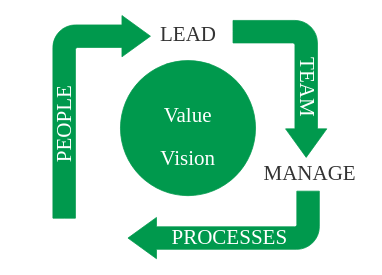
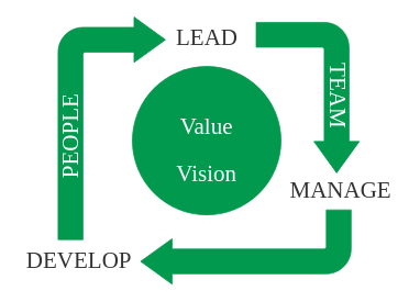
  <mxCell id="0" />
  <mxCell id="1" parent="0" />
  <mxCell id="2" value="&lt;h2 style=&quot;font-size: 28px;&quot;&gt;&lt;font style=&quot;font-size: 28px; font-weight: normal;&quot; face=&quot;Verdana&quot;&gt;Value&lt;/font&gt;&lt;/h2&gt;&lt;div style=&quot;font-size: 28px;&quot;&gt;&lt;font style=&quot;font-size: 28px;&quot; face=&quot;Verdana&quot;&gt;Vision&lt;/font&gt;&lt;/div&gt;" style="ellipse;whiteSpace=wrap;html=1;aspect=fixed;fillColor=#00994D;fontColor=#FFFFFF;strokeColor=#00994D;" vertex="1" parent="1"><mxGeometry x="160" y="80" width="180" height="180" as="geometry" /></mxCell>
  <mxCell id="3" value="" style="html=1;shadow=0;dashed=0;align=center;verticalAlign=middle;shape=mxgraph.arrows2.bendArrow;dy=15;dx=38;notch=0;arrowHead=55;rounded=1;fontFamily=Verdana;fontSize=19;fontColor=#FFFFFF;strokeColor=#00994D;fillColor=#00994D;" vertex="1" parent="1"><mxGeometry x="70" y="20" width="130" height="270" as="geometry" /></mxCell>
+ <mxCell id="4" value="&lt;font style=&quot;font-size: 28px;&quot; color=&quot;#333333&quot;&gt;DEVELOP&lt;/font&gt;" style="text;html=1;align=center;verticalAlign=middle;resizable=0;points=[];autosize=1;strokeColor=none;fillColor=none;fontSize=19;fontFamily=Verdana;fontColor=#FFFFFF;" vertex="1" parent="1"><mxGeometry x="20" y="290" width="150" height="50" as="geometry" /></mxCell>
  <mxCell id="5" value="&lt;font style=&quot;font-size: 28px;&quot; color=&quot;#333333&quot;&gt;LEAD&lt;/font&gt;" style="text;html=1;align=center;verticalAlign=middle;resizable=0;points=[];autosize=1;strokeColor=none;fillColor=none;fontSize=19;fontFamily=Verdana;fontColor=#FFFFFF;" vertex="1" parent="1"><mxGeometry x="200" y="20" width="100" height="50" as="geometry" /></mxCell>
  <mxCell id="6" value="" style="html=1;shadow=0;dashed=0;align=center;verticalAlign=middle;shape=mxgraph.arrows2.bendArrow;dy=15;dx=38;notch=0;arrowHead=55;rounded=1;fontFamily=Verdana;fontSize=19;fontColor=#FFFFFF;strokeColor=#00994D;fillColor=#00994D;rotation=90;" vertex="1" parent="1"><mxGeometry x="281.25" y="55.25" width="182.5" height="125" as="geometry" /></mxCell>
  <mxCell id="7" value="&lt;font style=&quot;font-size: 28px;&quot; color=&quot;#333333&quot;&gt;MANAGE&lt;/font&gt;" style="text;html=1;align=center;verticalAlign=middle;resizable=0;points=[];autosize=1;strokeColor=none;fillColor=none;fontSize=19;fontFamily=Verdana;fontColor=#FFFFFF;" vertex="1" parent="1"><mxGeometry x="337" y="205" width="150" height="50" as="geometry" /></mxCell>
  <mxCell id="8" value="" style="html=1;shadow=0;dashed=0;align=center;verticalAlign=middle;shape=mxgraph.arrows2.bendArrow;dy=15;dx=38;notch=0;arrowHead=55;rounded=1;fontFamily=Verdana;fontSize=19;fontColor=#FFFFFF;strokeColor=#00994D;fillColor=#00994D;rotation=-180;" vertex="1" parent="1"><mxGeometry x="170" y="254" width="255" height="90" as="geometry" /></mxCell>
  <mxCell id="9" value="&lt;font color=&quot;#ffffff&quot;&gt;PEOPLE&lt;/font&gt;" style="text;html=1;align=center;verticalAlign=middle;resizable=0;points=[];autosize=1;strokeColor=none;fillColor=none;fontSize=28;fontFamily=Verdana;fontColor=#333333;rotation=-90;" vertex="1" parent="1"><mxGeometry x="20" y="140" width="130" height="50" as="geometry" /></mxCell>
  <mxCell id="10" value="TEAM" style="text;html=1;align=center;verticalAlign=middle;resizable=0;points=[];autosize=1;strokeColor=none;fillColor=none;fontSize=28;fontFamily=Verdana;fontColor=#FFFFFF;rotation=90;" vertex="1" parent="1"><mxGeometry x="360" y="90" width="100" height="50" as="geometry" /></mxCell>
- <mxCell id="11" value="PROCESSES" style="text;html=1;align=center;verticalAlign=middle;resizable=0;points=[];autosize=1;strokeColor=none;fillColor=none;fontSize=28;fontFamily=Verdana;fontColor=#FFFFFF;" vertex="1" parent="1"><mxGeometry x="210" y="290" width="190" height="50" as="geometry" /></mxCell>
